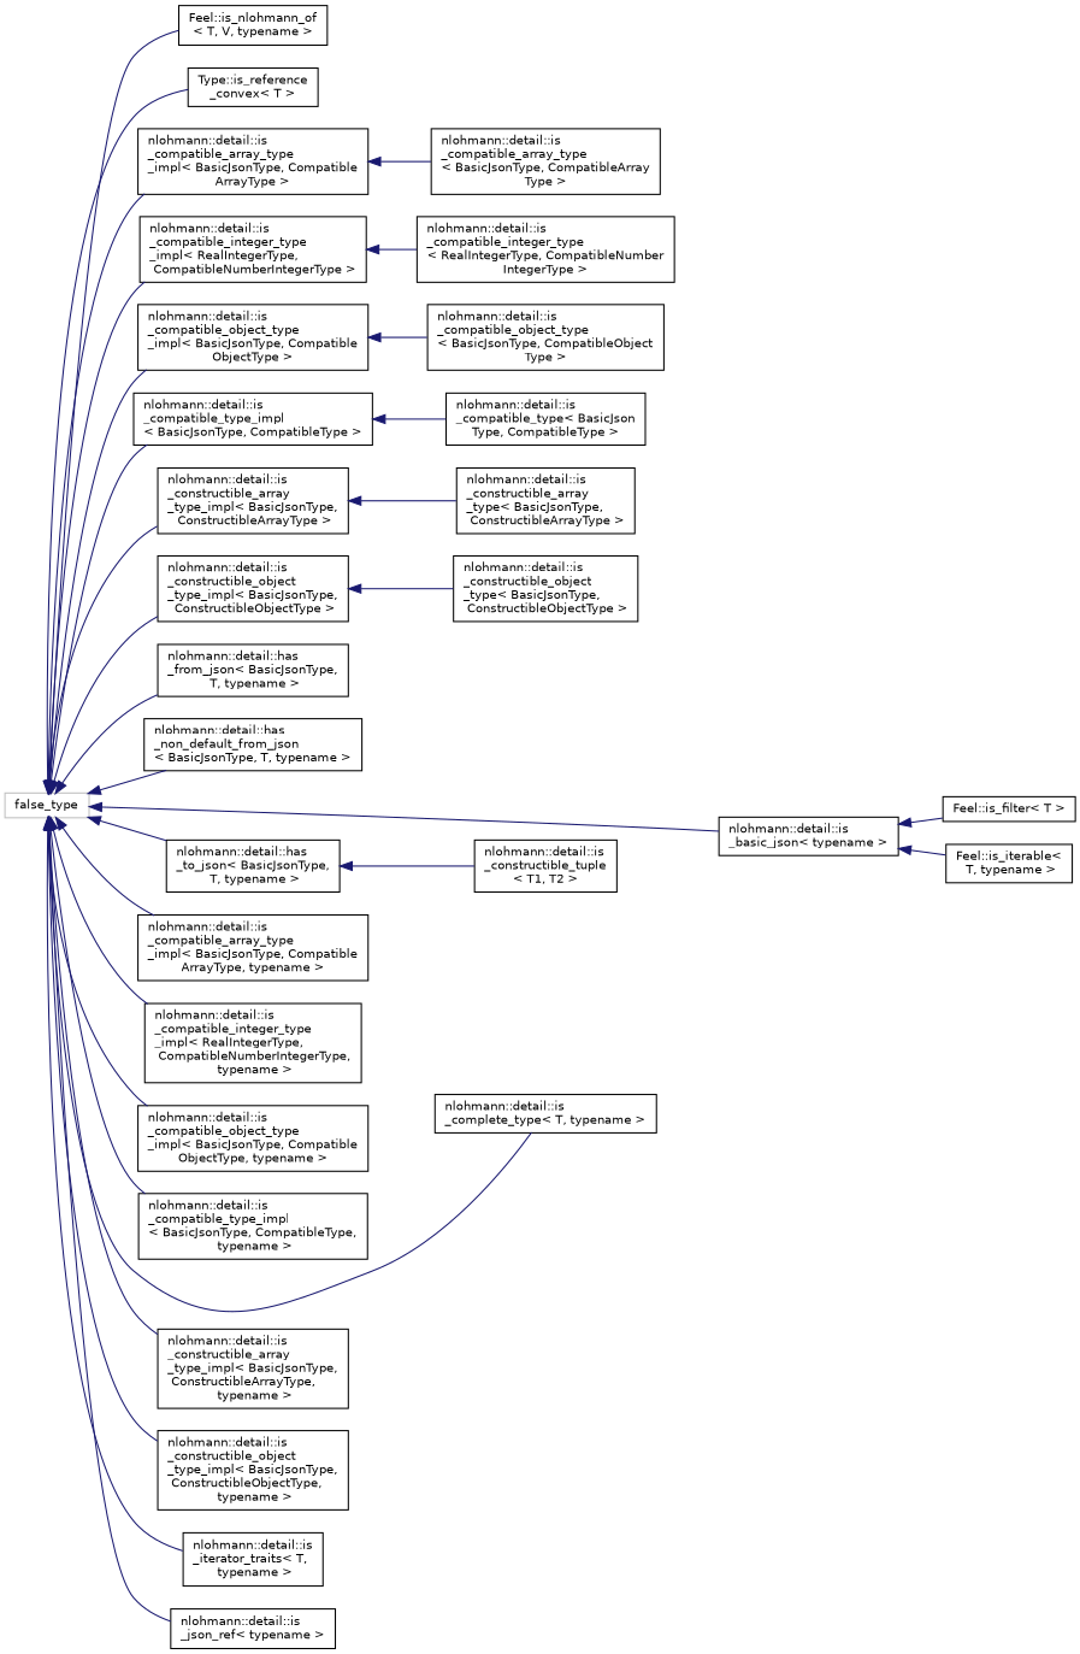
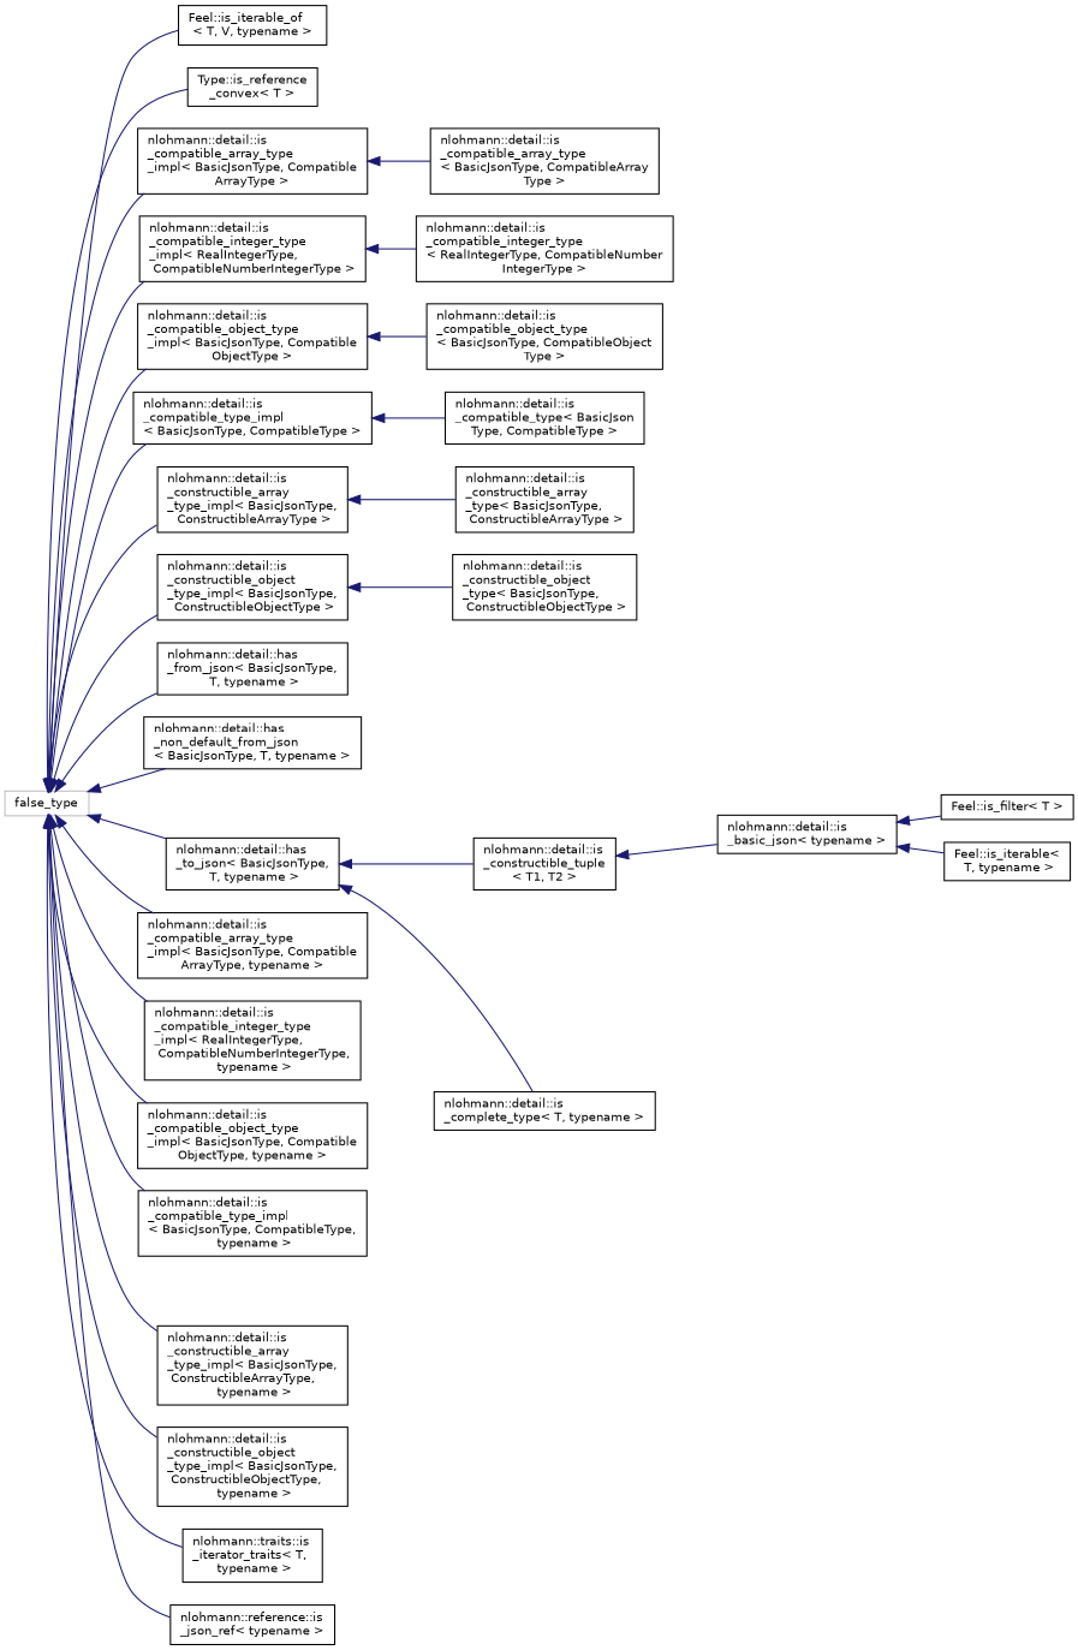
  digraph {
    rankdir=LR
    node [color=black fillcolor=white fontname=Helvetica fontsize=10 shape=record style=filled]
    edge [color=midnightblue dir=back fontname=Helvetica fontsize=10 labelfontname=Helvetica labelfontsize=10 style=solid]
    n1 [color=grey75 height=0.2 label=false_type width=0.4]
-   n2 [height=0.2 label="Feel::is_nlohmann_of\l\< T, V, typename \>" width=0.4]
+   n2 [height=0.2 label="Feel::is_iterable_of\l\< T, V, typename \>" width=0.4]
    n3 [height=0.2 label="Type::is_reference\l_convex\< T \>" width=0.4]
    n4 [height=0.2 label="nlohmann::detail::is\l_compatible_array_type\l_impl\< BasicJsonType, Compatible\lArrayType \>" width=0.4]
    n5 [height=0.2 label="nlohmann::detail::is\l_compatible_integer_type\l_impl\< RealIntegerType,\l CompatibleNumberIntegerType \>" width=0.4]
    n6 [height=0.2 label="nlohmann::detail::is\l_compatible_object_type\l_impl\< BasicJsonType, Compatible\lObjectType \>" width=0.4]
    n7 [height=0.2 label="nlohmann::detail::is\l_compatible_type_impl\l\< BasicJsonType, CompatibleType \>" width=0.4]
    n8 [height=0.2 label="nlohmann::detail::is\l_constructible_array\l_type_impl\< BasicJsonType,\l ConstructibleArrayType \>" width=0.4]
    n9 [height=0.2 label="nlohmann::detail::is\l_constructible_object\l_type_impl\< BasicJsonType,\l ConstructibleObjectType \>" width=0.4]
    n10 [height=0.2 label="nlohmann::detail::has\l_from_json\< BasicJsonType,\l T, typename \>" width=0.4]
    n11 [height=0.2 label="nlohmann::detail::has\l_non_default_from_json\l\< BasicJsonType, T, typename \>" width=0.4]
    n12 [height=0.2 label="nlohmann::detail::has\l_to_json\< BasicJsonType,\l T, typename \>" width=0.4]
    n13 [height=0.2 label="nlohmann::detail::is\l_basic_json\< typename \>" width=0.4]
    n14 [height=0.2 label="nlohmann::detail::is\l_compatible_array_type\l_impl\< BasicJsonType, Compatible\lArrayType, typename \>" width=0.4]
    n15 [height=0.2 label="nlohmann::detail::is\l_compatible_integer_type\l_impl\< RealIntegerType,\l CompatibleNumberIntegerType,\l typename \>" width=0.4]
    n16 [height=0.2 label="nlohmann::detail::is\l_compatible_object_type\l_impl\< BasicJsonType, Compatible\lObjectType, typename \>" width=0.4]
    n17 [height=0.2 label="nlohmann::detail::is\l_compatible_type_impl\l\< BasicJsonType, CompatibleType,\l typename \>" width=0.4]
    n18 [height=0.2 label="nlohmann::detail::is\l_complete_type\< T, typename \>" width=0.4]
    n19 [height=0.2 label="nlohmann::detail::is\l_constructible_array\l_type_impl\< BasicJsonType,\l ConstructibleArrayType,\l typename \>" width=0.4]
    n20 [height=0.2 label="nlohmann::detail::is\l_constructible_object\l_type_impl\< BasicJsonType,\l ConstructibleObjectType,\l typename \>" width=0.4]
-   n21 [height=0.2 label="nlohmann::detail::is\l_iterator_traits\< T,\l typename \>" width=0.4]
-   n22 [height=0.2 label="nlohmann::detail::is\l_json_ref\< typename \>" width=0.4]
+   n21 [height=0.2 label="nlohmann::traits::is\l_iterator_traits\< T,\l typename \>" width=0.4]
+   n22 [height=0.2 label="nlohmann::reference::is\l_json_ref\< typename \>" width=0.4]
    n23 [height=0.2 label="Feel::is_filter\< T \>" width=0.4]
    n24 [height=0.2 label="Feel::is_iterable\<\l T, typename \>" width=0.4]
    n25 [height=0.2 label="nlohmann::detail::is\l_compatible_array_type\l\< BasicJsonType, CompatibleArray\lType \>" width=0.4]
    n26 [height=0.2 label="nlohmann::detail::is\l_compatible_integer_type\l\< RealIntegerType, CompatibleNumber\lIntegerType \>" width=0.4]
    n27 [height=0.2 label="nlohmann::detail::is\l_compatible_object_type\l\< BasicJsonType, CompatibleObject\lType \>" width=0.4]
    n28 [height=0.2 label="nlohmann::detail::is\l_compatible_type\< BasicJson\lType, CompatibleType \>" width=0.4]
    n29 [height=0.2 label="nlohmann::detail::is\l_constructible_array\l_type\< BasicJsonType,\l ConstructibleArrayType \>" width=0.4]
    n30 [height=0.2 label="nlohmann::detail::is\l_constructible_object\l_type\< BasicJsonType,\l ConstructibleObjectType \>" width=0.4]
    n31 [height=0.2 label="nlohmann::detail::is\l_constructible_tuple\l\< T1, T2 \>" width=0.4]
    n1 -> n2
    n1 -> n3
    n1 -> n4
    n1 -> n5
    n1 -> n6
    n1 -> n7
    n1 -> n8
    n1 -> n9
    n1 -> n10
    n1 -> n11
    n1 -> n12
-   n1 -> n13
+   n31 -> n13
    n1 -> n14
    n1 -> n15
    n1 -> n16
    n1 -> n17
-   n1 -> n18
+   n12 -> n18
    n1 -> n19
    n1 -> n20
    n1 -> n21
    n1 -> n22
    n4 -> n25
    n5 -> n26
    n6 -> n27
    n7 -> n28
    n8 -> n29
    n9 -> n30
    n12 -> n31
    n13 -> n23
    n13 -> n24
  }
